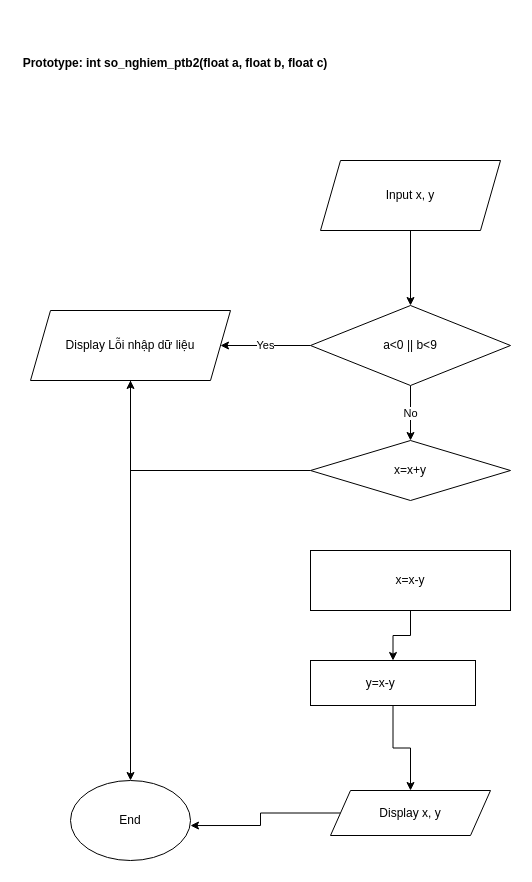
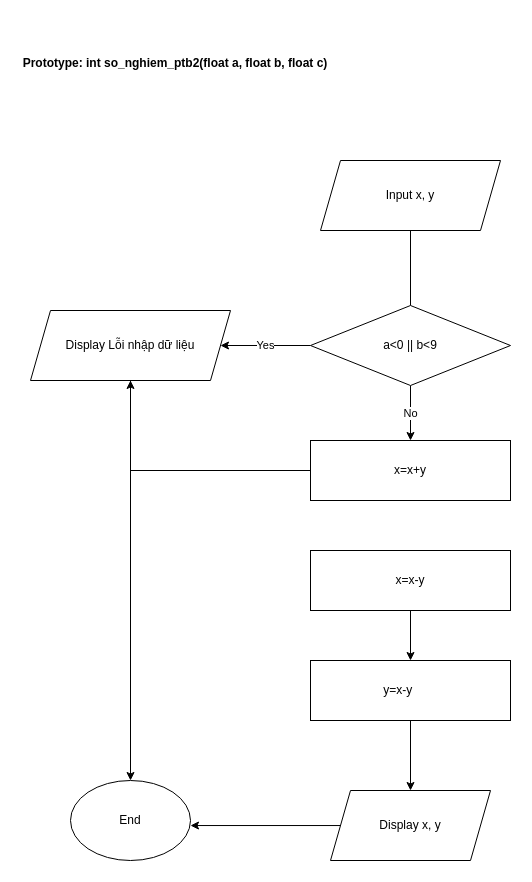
  <mxCell id="0" />
  <mxCell id="1" parent="0" />
  <mxCell id="2" value="&lt;br&gt;&lt;b&gt;&lt;br&gt;&lt;span class=&quot;fontstyle0&quot;&gt;Prototype&lt;/span&gt;&lt;span class=&quot;fontstyle1&quot;&gt;: &lt;/span&gt;&lt;span class=&quot;fontstyle3&quot;&gt;int so_nghiem_ptb2(float a, float b, float c)&lt;/span&gt;&lt;/b&gt;&lt;div&gt;&lt;br/&gt;&lt;/div&gt;" style="text;html=1;align=center;verticalAlign=middle;whiteSpace=wrap;rounded=0;" vertex="1" parent="1"><mxGeometry width="310" height="70" as="geometry" x="20" y="20" /></mxCell>
- <mxCell id="3" value="" style="edgeStyle=orthogonalEdgeStyle;rounded=0;orthogonalLoop=1;jettySize=auto;html=1;" edge="1" parent="1" source="4" target="7"><mxGeometry relative="1" as="geometry" /></mxCell>
+ <mxCell id="3" value="" style="edgeStyle=orthogonalEdgeStyle;rounded=0;orthogonalLoop=1;jettySize=auto;html=1;endArrow=none;" edge="1" parent="1" source="4" target="7"><mxGeometry relative="1" as="geometry" /></mxCell>
  <mxCell id="4" value="Input x, y" style="shape=parallelogram;perimeter=parallelogramPerimeter;whiteSpace=wrap;html=1;fixedSize=1;" vertex="1" parent="1"><mxGeometry x="320" y="160" width="180" height="70" as="geometry" /></mxCell>
  <mxCell id="5" value="Yes" style="edgeStyle=orthogonalEdgeStyle;rounded=0;orthogonalLoop=1;jettySize=auto;html=1;" edge="1" parent="1" source="7" target="9"><mxGeometry relative="1" as="geometry" /></mxCell>
  <mxCell id="6" value="No" style="edgeStyle=orthogonalEdgeStyle;rounded=0;orthogonalLoop=1;jettySize=auto;html=1;" edge="1" parent="1" source="7" target="11"><mxGeometry relative="1" as="geometry" /></mxCell>
  <mxCell id="7" value="a&amp;lt;0 || b&amp;lt;9" style="rhombus;whiteSpace=wrap;html=1;" vertex="1" parent="1"><mxGeometry x="310" y="305" width="200" height="80" as="geometry" /></mxCell>
  <mxCell id="8" value="" style="edgeStyle=orthogonalEdgeStyle;rounded=0;orthogonalLoop=1;jettySize=auto;html=1;entryX=0.5;entryY=0;entryDx=0;entryDy=0;" edge="1" parent="1" source="9" target="18"><mxGeometry relative="1" as="geometry"><mxPoint x="130" y="785" as="targetPoint" /></mxGeometry></mxCell>
  <mxCell id="9" value="Display Lỗi nhập dữ liệu" style="shape=parallelogram;perimeter=parallelogramPerimeter;whiteSpace=wrap;html=1;fixedSize=1;" vertex="1" parent="1"><mxGeometry x="30" y="310" width="200" height="70" as="geometry" /></mxCell>
  <mxCell id="10" value="" style="edgeStyle=orthogonalEdgeStyle;rounded=0;orthogonalLoop=1;jettySize=auto;html=1;" edge="1" parent="1" source="11" target="9"><mxGeometry relative="1" as="geometry" /></mxCell>
- <mxCell id="11" value="x=x+y" style="rhombus;whiteSpace=wrap;html=1;" vertex="1" parent="1"><mxGeometry x="310" y="440" width="200" height="60" as="geometry" /></mxCell>
+ <mxCell id="11" value="x=x+y" style="whiteSpace=wrap;html=1;" vertex="1" parent="1"><mxGeometry x="310" y="440" width="200" height="60" as="geometry" /></mxCell>
  <mxCell id="12" value="" style="edgeStyle=orthogonalEdgeStyle;rounded=0;orthogonalLoop=1;jettySize=auto;html=1;" edge="1" parent="1" source="13" target="15"><mxGeometry relative="1" as="geometry" /></mxCell>
  <mxCell id="13" value="x=x-y" style="whiteSpace=wrap;html=1;" vertex="1" parent="1"><mxGeometry x="310" y="550" width="200" height="60" as="geometry" /></mxCell>
  <mxCell id="14" value="" style="edgeStyle=orthogonalEdgeStyle;rounded=0;orthogonalLoop=1;jettySize=auto;html=1;" edge="1" parent="1" source="15" target="17"><mxGeometry relative="1" as="geometry" /></mxCell>
- <mxCell id="15" value="y=x-y&lt;span style=&quot;white-space: pre;&quot;&gt;&#09;&lt;/span&gt;" style="whiteSpace=wrap;html=1;" vertex="1" parent="1"><mxGeometry x="310" y="660" width="165" height="45" as="geometry" /></mxCell>
+ <mxCell id="15" value="y=x-y&lt;span style=&quot;white-space: pre;&quot;&gt;&#09;&lt;/span&gt;" style="whiteSpace=wrap;html=1;" vertex="1" parent="1"><mxGeometry x="310" y="660" width="200" height="60" as="geometry" /></mxCell>
  <mxCell id="16" value="" style="edgeStyle=orthogonalEdgeStyle;rounded=0;orthogonalLoop=1;jettySize=auto;html=1;entryX=1;entryY=0.563;entryDx=0;entryDy=0;entryPerimeter=0;" edge="1" parent="1" source="17" target="18"><mxGeometry relative="1" as="geometry"><mxPoint x="170" y="825" as="targetPoint" /></mxGeometry></mxCell>
- <mxCell id="17" value="Display x, y" style="shape=parallelogram;perimeter=parallelogramPerimeter;whiteSpace=wrap;html=1;fixedSize=1;" vertex="1" parent="1"><mxGeometry x="330" y="790" width="160" height="45" as="geometry" /></mxCell>
+ <mxCell id="17" value="Display x, y" style="shape=parallelogram;perimeter=parallelogramPerimeter;whiteSpace=wrap;html=1;fixedSize=1;" vertex="1" parent="1"><mxGeometry x="330" y="790" width="160" height="70" as="geometry" /></mxCell>
  <mxCell id="18" value="End" style="ellipse;whiteSpace=wrap;html=1;" vertex="1" parent="1"><mxGeometry x="70" y="780" width="120" height="80" as="geometry" /></mxCell>
